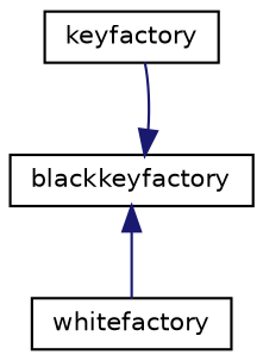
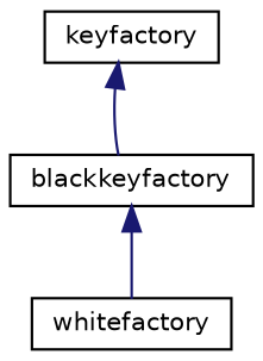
  digraph {
    rankdir=TB
    node [color=black fillcolor=white fontname=Helvetica fontsize=10 shape=record style=filled]
    edge [color=midnightblue dir=back fontname=Helvetica fontsize=10 labelfontname=Helvetica labelfontsize=10 style=solid]
    n1 [height=0.2 label=keyfactory width=0.4]
    n2 [height=0.2 label=blackkeyfactory width=0.4]
    n3 [height=0.2 label=whitefactory width=0.4]
-   n2 -> n1
+   n1 -> n2
    n2 -> n3
  }
